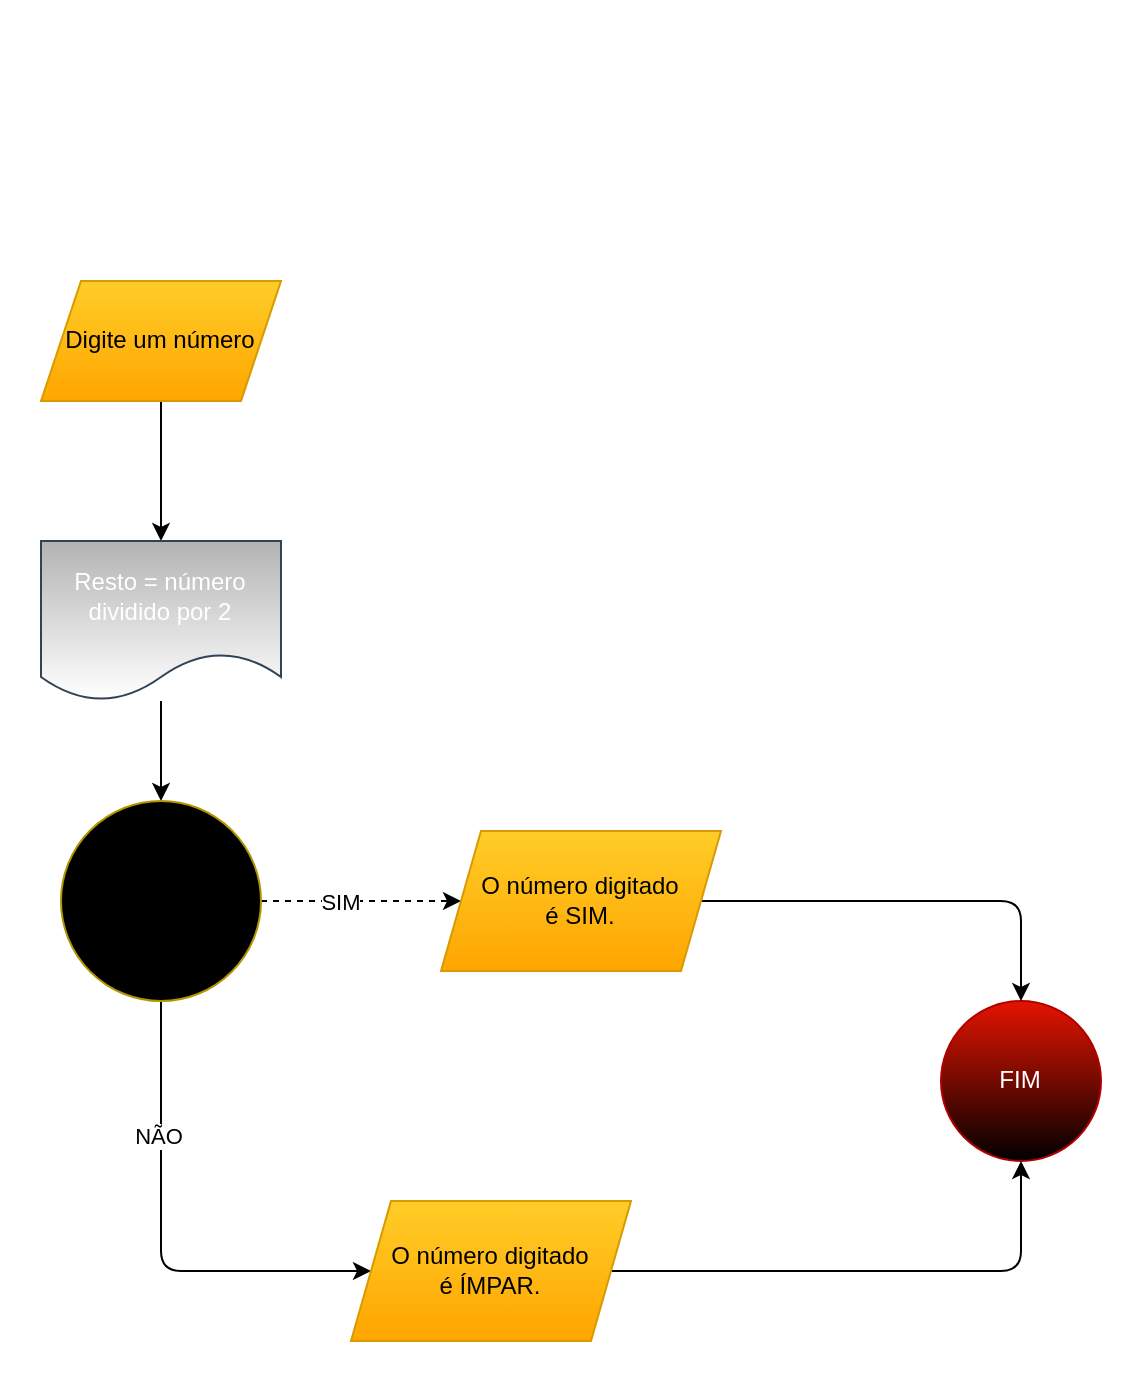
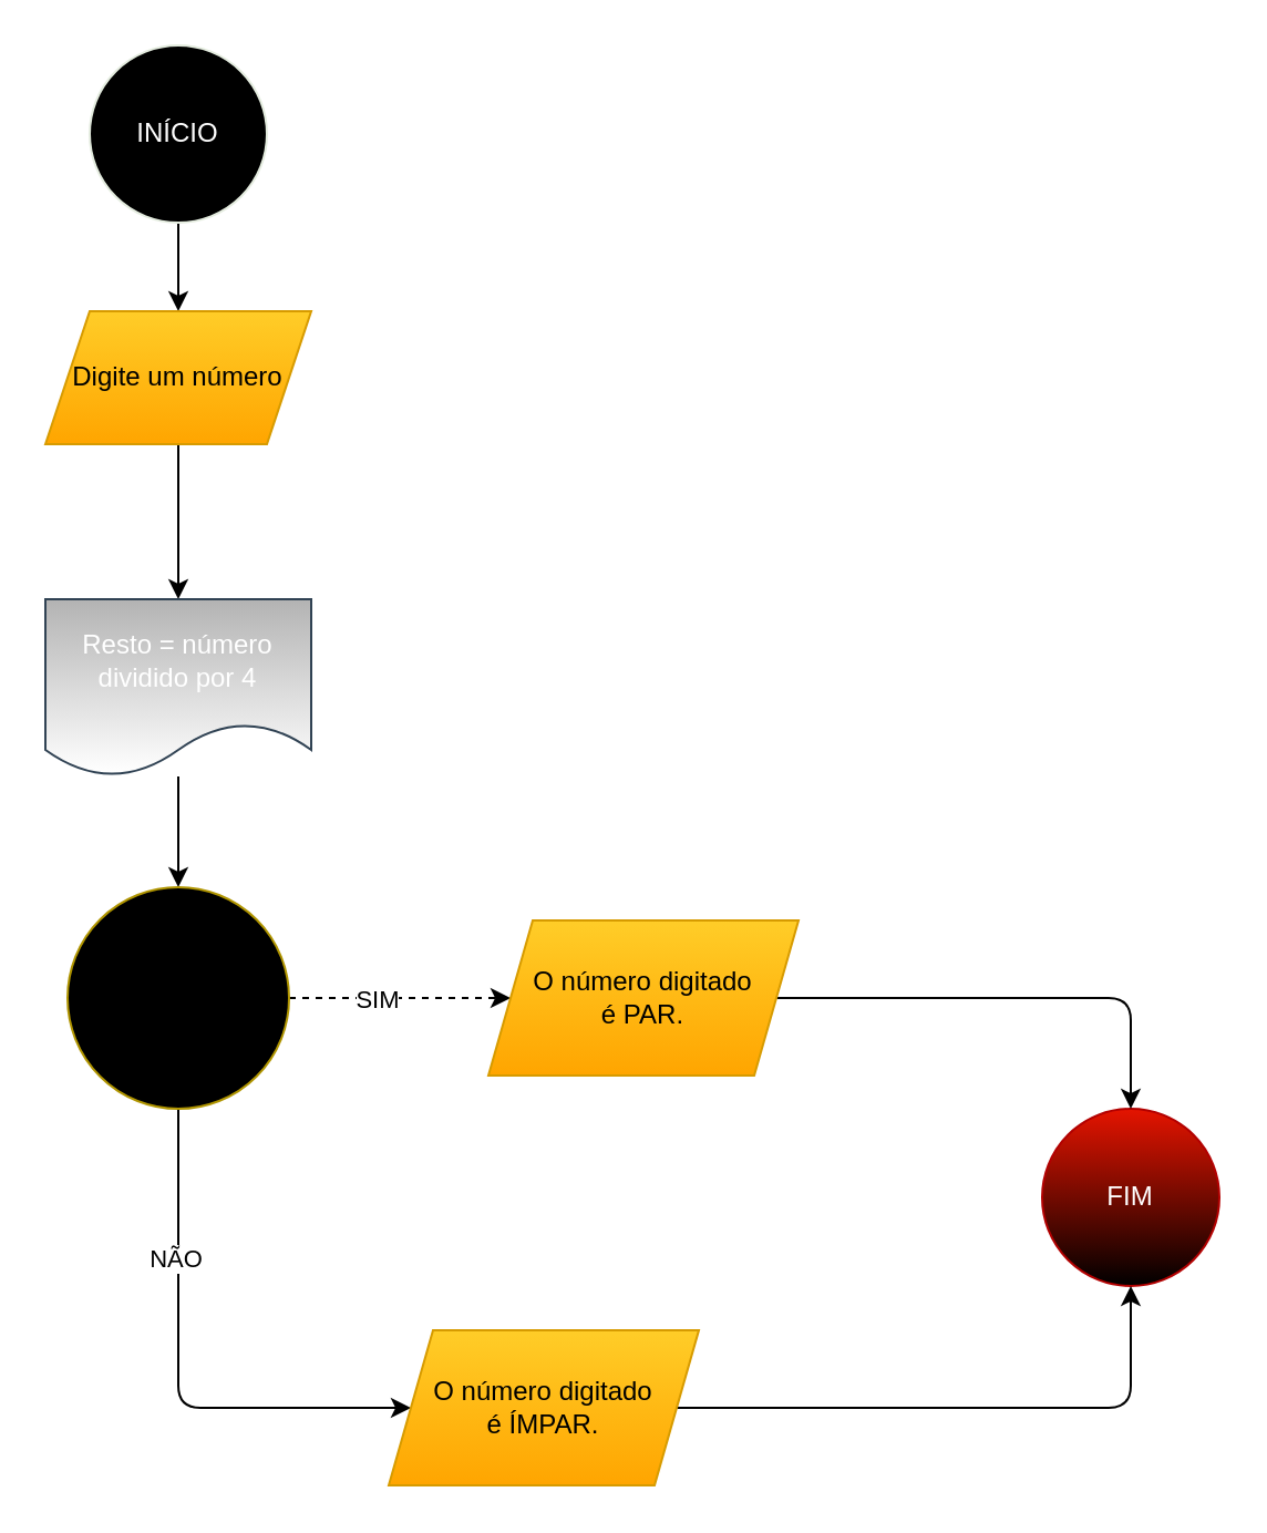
  <mxCell id="0" />
  <mxCell id="1" parent="0" />
+ <mxCell id="2" value="" style="edgeStyle=none;html=1;" edge="1" parent="1" source="3" target="5"><mxGeometry relative="1" as="geometry" /></mxCell>
+ <mxCell id="3" value="INÍCIO" style="ellipse;whiteSpace=wrap;html=1;aspect=fixed;fillColor=#60a917;strokeColor=light-dark(#e4ecdf, #73b14c);fontColor=#ffffff;gradientColor=light-dark(#635f5f, #ededed);" vertex="1" parent="1"><mxGeometry x="40" y="20" width="80" height="80" as="geometry" /></mxCell>
  <mxCell id="4" value="" style="edgeStyle=none;html=1;" edge="1" parent="1" source="5" target="8"><mxGeometry relative="1" as="geometry" /></mxCell>
  <mxCell id="5" value="Digite um número" style="shape=parallelogram;perimeter=parallelogramPerimeter;whiteSpace=wrap;html=1;fixedSize=1;fillColor=#ffcd28;strokeColor=#d79b00;gradientColor=#ffa500;" vertex="1" parent="1"><mxGeometry x="20" y="140" width="120" height="60" as="geometry" /></mxCell>
  <mxCell id="6" value="FIM" style="ellipse;whiteSpace=wrap;html=1;aspect=fixed;fillColor=#e51400;fontColor=#ffffff;strokeColor=#B20000;gradientColor=default;" vertex="1" parent="1"><mxGeometry x="470" y="500" width="80" height="80" as="geometry" /></mxCell>
  <mxCell id="7" value="" style="edgeStyle=none;html=1;" edge="1" parent="1" source="8" target="13"><mxGeometry relative="1" as="geometry" /></mxCell>
- <mxCell id="8" value="Resto = número dividido por 2" style="shape=document;whiteSpace=wrap;html=1;boundedLbl=1;fillColor=#B3B3B3;fontColor=#ffffff;strokeColor=#314354;gradientColor=#FFFFFF;" vertex="1" parent="1"><mxGeometry x="20" y="270" width="120" height="80" as="geometry" /></mxCell>
+ <mxCell id="8" value="Resto = número dividido por 4" style="shape=document;whiteSpace=wrap;html=1;boundedLbl=1;fillColor=#B3B3B3;fontColor=#ffffff;strokeColor=#314354;gradientColor=#FFFFFF;" vertex="1" parent="1"><mxGeometry x="20" y="270" width="120" height="80" as="geometry" /></mxCell>
  <mxCell id="9" value="" style="edgeStyle=none;html=1;dashed=1;" edge="1" parent="1" source="13" target="15"><mxGeometry relative="1" as="geometry" /></mxCell>
  <mxCell id="10" value="SIM" style="edgeLabel;html=1;align=center;verticalAlign=middle;resizable=0;points=[];" vertex="1" connectable="0" parent="9"><mxGeometry x="-0.22" relative="1" as="geometry"><mxPoint as="offset" /></mxGeometry></mxCell>
  <mxCell id="11" style="edgeStyle=none;html=1;exitX=0.5;exitY=1;exitDx=0;exitDy=0;entryX=0;entryY=0.5;entryDx=0;entryDy=0;" edge="1" parent="1" source="13" target="17"><mxGeometry relative="1" as="geometry"><Array as="points"><mxPoint x="80" y="635" /></Array></mxGeometry></mxCell>
  <mxCell id="12" value="NÃO" style="edgeLabel;html=1;align=center;verticalAlign=middle;resizable=0;points=[];" vertex="1" connectable="0" parent="11"><mxGeometry x="-0.445" y="-2" relative="1" as="geometry"><mxPoint as="offset" /></mxGeometry></mxCell>
  <mxCell id="13" value="se resto===0" style="ellipse;whiteSpace=wrap;html=1;fillColor=#e3c800;fontColor=#000000;strokeColor=#B09500;gradientColor=light-dark(#fafafa, #ededed);" vertex="1" parent="1"><mxGeometry x="30" y="400" width="100" height="100" as="geometry" /></mxCell>
  <mxCell id="14" style="edgeStyle=none;html=1;exitX=1;exitY=0.5;exitDx=0;exitDy=0;entryX=0.5;entryY=0;entryDx=0;entryDy=0;" edge="1" parent="1" source="15" target="6"><mxGeometry relative="1" as="geometry"><Array as="points"><mxPoint x="510" y="450" /></Array></mxGeometry></mxCell>
- <mxCell id="15" value="O número digitado&lt;div&gt;é SIM.&lt;/div&gt;" style="shape=parallelogram;perimeter=parallelogramPerimeter;whiteSpace=wrap;html=1;fixedSize=1;fillColor=#ffcd28;gradientColor=#ffa500;strokeColor=#d79b00;" vertex="1" parent="1"><mxGeometry x="220" y="415" width="140" height="70" as="geometry" /></mxCell>
+ <mxCell id="15" value="O número digitado&lt;div&gt;é PAR.&lt;/div&gt;" style="shape=parallelogram;perimeter=parallelogramPerimeter;whiteSpace=wrap;html=1;fixedSize=1;fillColor=#ffcd28;gradientColor=#ffa500;strokeColor=#d79b00;" vertex="1" parent="1"><mxGeometry x="220" y="415" width="140" height="70" as="geometry" /></mxCell>
  <mxCell id="16" style="edgeStyle=none;html=1;exitX=1;exitY=0.5;exitDx=0;exitDy=0;entryX=0.5;entryY=1;entryDx=0;entryDy=0;" edge="1" parent="1" source="17" target="6"><mxGeometry relative="1" as="geometry"><Array as="points"><mxPoint x="510" y="635" /></Array></mxGeometry></mxCell>
  <mxCell id="17" value="O número digitado&lt;div&gt;é ÍMPAR.&lt;/div&gt;" style="shape=parallelogram;perimeter=parallelogramPerimeter;whiteSpace=wrap;html=1;fixedSize=1;fillColor=#ffcd28;gradientColor=#ffa500;strokeColor=#d79b00;" vertex="1" parent="1"><mxGeometry x="175" y="600" width="140" height="70" as="geometry" /></mxCell>
